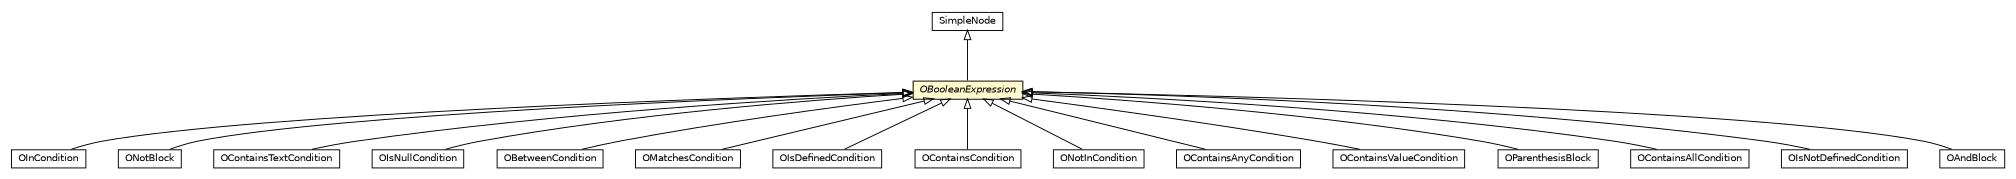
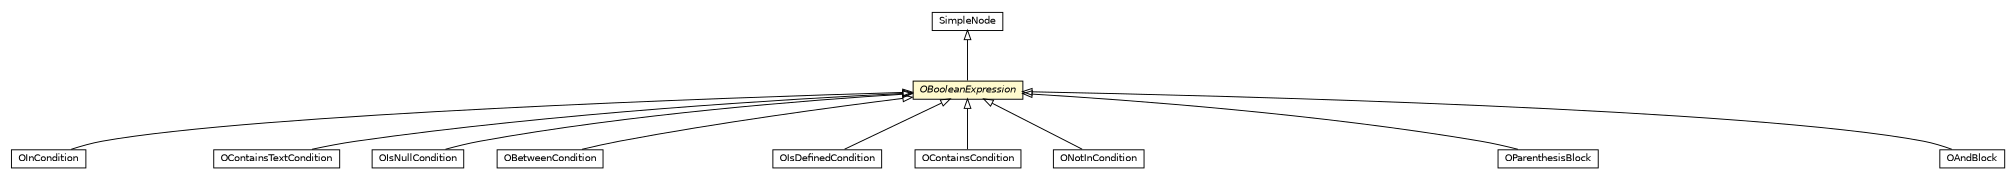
  digraph {
    nodesep=0.25
    ranksep=0.5
    node [fontcolor=black fontname=Helvetica fontsize=10.0 shape=plaintext]
    edge [arrowtail=empty dir=back fontname=Helvetica fontsize=10 headport=p labelfontname=Helvetica labelfontsize=10 tailport=p]
    n1 [label=<<table title="com.orientechnologies.orient.core.sql.parser.OInCondition" border="0" cellborder="1" cellspacing="0" cellpadding="2" port="p" href="./OInCondition.html"> 		<tr><td><table border="0" cellspacing="0" cellpadding="1"> <tr><td align="center" balign="center"> OInCondition </td></tr> 		</table></td></tr> 		</table>>]
-   n2 [label=<<table title="com.orientechnologies.orient.core.sql.parser.ONotBlock" border="0" cellborder="1" cellspacing="0" cellpadding="2" port="p" href="./ONotBlock.html"> 		<tr><td><table border="0" cellspacing="0" cellpadding="1"> <tr><td align="center" balign="center"> ONotBlock </td></tr> 		</table></td></tr> 		</table>>]
    n3 [label=<<table title="com.orientechnologies.orient.core.sql.parser.OContainsTextCondition" border="0" cellborder="1" cellspacing="0" cellpadding="2" port="p" href="./OContainsTextCondition.html"> 		<tr><td><table border="0" cellspacing="0" cellpadding="1"> <tr><td align="center" balign="center"> OContainsTextCondition </td></tr> 		</table></td></tr> 		</table>>]
    n4 [label=<<table title="com.orientechnologies.orient.core.sql.parser.OIsNullCondition" border="0" cellborder="1" cellspacing="0" cellpadding="2" port="p" href="./OIsNullCondition.html"> 		<tr><td><table border="0" cellspacing="0" cellpadding="1"> <tr><td align="center" balign="center"> OIsNullCondition </td></tr> 		</table></td></tr> 		</table>>]
    n5 [label=<<table title="com.orientechnologies.orient.core.sql.parser.OBetweenCondition" border="0" cellborder="1" cellspacing="0" cellpadding="2" port="p" href="./OBetweenCondition.html"> 		<tr><td><table border="0" cellspacing="0" cellpadding="1"> <tr><td align="center" balign="center"> OBetweenCondition </td></tr> 		</table></td></tr> 		</table>>]
-   n6 [label=<<table title="com.orientechnologies.orient.core.sql.parser.OMatchesCondition" border="0" cellborder="1" cellspacing="0" cellpadding="2" port="p" href="./OMatchesCondition.html"> 		<tr><td><table border="0" cellspacing="0" cellpadding="1"> <tr><td align="center" balign="center"> OMatchesCondition </td></tr> 		</table></td></tr> 		</table>>]
    n7 [label=<<table title="com.orientechnologies.orient.core.sql.parser.OIsDefinedCondition" border="0" cellborder="1" cellspacing="0" cellpadding="2" port="p" href="./OIsDefinedCondition.html"> 		<tr><td><table border="0" cellspacing="0" cellpadding="1"> <tr><td align="center" balign="center"> OIsDefinedCondition </td></tr> 		</table></td></tr> 		</table>>]
    n8 [label=<<table title="com.orientechnologies.orient.core.sql.parser.OContainsCondition" border="0" cellborder="1" cellspacing="0" cellpadding="2" port="p" href="./OContainsCondition.html"> 		<tr><td><table border="0" cellspacing="0" cellpadding="1"> <tr><td align="center" balign="center"> OContainsCondition </td></tr> 		</table></td></tr> 		</table>>]
    n9 [label=<<table title="com.orientechnologies.orient.core.sql.parser.ONotInCondition" border="0" cellborder="1" cellspacing="0" cellpadding="2" port="p" href="./ONotInCondition.html"> 		<tr><td><table border="0" cellspacing="0" cellpadding="1"> <tr><td align="center" balign="center"> ONotInCondition </td></tr> 		</table></td></tr> 		</table>>]
-   n10 [label=<<table title="com.orientechnologies.orient.core.sql.parser.OContainsAnyCondition" border="0" cellborder="1" cellspacing="0" cellpadding="2" port="p" href="./OContainsAnyCondition.html"> 		<tr><td><table border="0" cellspacing="0" cellpadding="1"> <tr><td align="center" balign="center"> OContainsAnyCondition </td></tr> 		</table></td></tr> 		</table>>]
-   n11 [label=<<table title="com.orientechnologies.orient.core.sql.parser.OContainsValueCondition" border="0" cellborder="1" cellspacing="0" cellpadding="2" port="p" href="./OContainsValueCondition.html"> 		<tr><td><table border="0" cellspacing="0" cellpadding="1"> <tr><td align="center" balign="center"> OContainsValueCondition </td></tr> 		</table></td></tr> 		</table>>]
    n12 [label=<<table title="com.orientechnologies.orient.core.sql.parser.SimpleNode" border="0" cellborder="1" cellspacing="0" cellpadding="2" port="p" href="./SimpleNode.html"> 		<tr><td><table border="0" cellspacing="0" cellpadding="1"> <tr><td align="center" balign="center"> SimpleNode </td></tr> 		</table></td></tr> 		</table>>]
    n13 [label=<<table title="com.orientechnologies.orient.core.sql.parser.OBooleanExpression" border="0" cellborder="1" cellspacing="0" cellpadding="2" port="p" bgcolor="lemonChiffon" href="./OBooleanExpression.html"> 		<tr><td><table border="0" cellspacing="0" cellpadding="1"> <tr><td align="center" balign="center"><font face="Helvetica-Oblique"> OBooleanExpression </font></td></tr> 		</table></td></tr> 		</table>>]
    n14 [label=<<table title="com.orientechnologies.orient.core.sql.parser.OParenthesisBlock" border="0" cellborder="1" cellspacing="0" cellpadding="2" port="p" href="./OParenthesisBlock.html"> 		<tr><td><table border="0" cellspacing="0" cellpadding="1"> <tr><td align="center" balign="center"> OParenthesisBlock </td></tr> 		</table></td></tr> 		</table>>]
-   n15 [label=<<table title="com.orientechnologies.orient.core.sql.parser.OContainsAllCondition" border="0" cellborder="1" cellspacing="0" cellpadding="2" port="p" href="./OContainsAllCondition.html"> 		<tr><td><table border="0" cellspacing="0" cellpadding="1"> <tr><td align="center" balign="center"> OContainsAllCondition </td></tr> 		</table></td></tr> 		</table>>]
-   n16 [label=<<table title="com.orientechnologies.orient.core.sql.parser.OIsNotDefinedCondition" border="0" cellborder="1" cellspacing="0" cellpadding="2" port="p" href="./OIsNotDefinedCondition.html"> 		<tr><td><table border="0" cellspacing="0" cellpadding="1"> <tr><td align="center" balign="center"> OIsNotDefinedCondition </td></tr> 		</table></td></tr> 		</table>>]
    n17 [label=<<table title="com.orientechnologies.orient.core.sql.parser.OAndBlock" border="0" cellborder="1" cellspacing="0" cellpadding="2" port="p" href="./OAndBlock.html"> 		<tr><td><table border="0" cellspacing="0" cellpadding="1"> <tr><td align="center" balign="center"> OAndBlock </td></tr> 		</table></td></tr> 		</table>>]
    n12 -> n13
    n13 -> n1
-   n13 -> n2
    n13 -> n3
    n13 -> n4
    n13 -> n5
-   n13 -> n6
    n13 -> n7
    n13 -> n8
    n13 -> n9
-   n13 -> n10
-   n13 -> n11
    n13 -> n14
-   n13 -> n15
-   n13 -> n16
    n13 -> n17
  }
